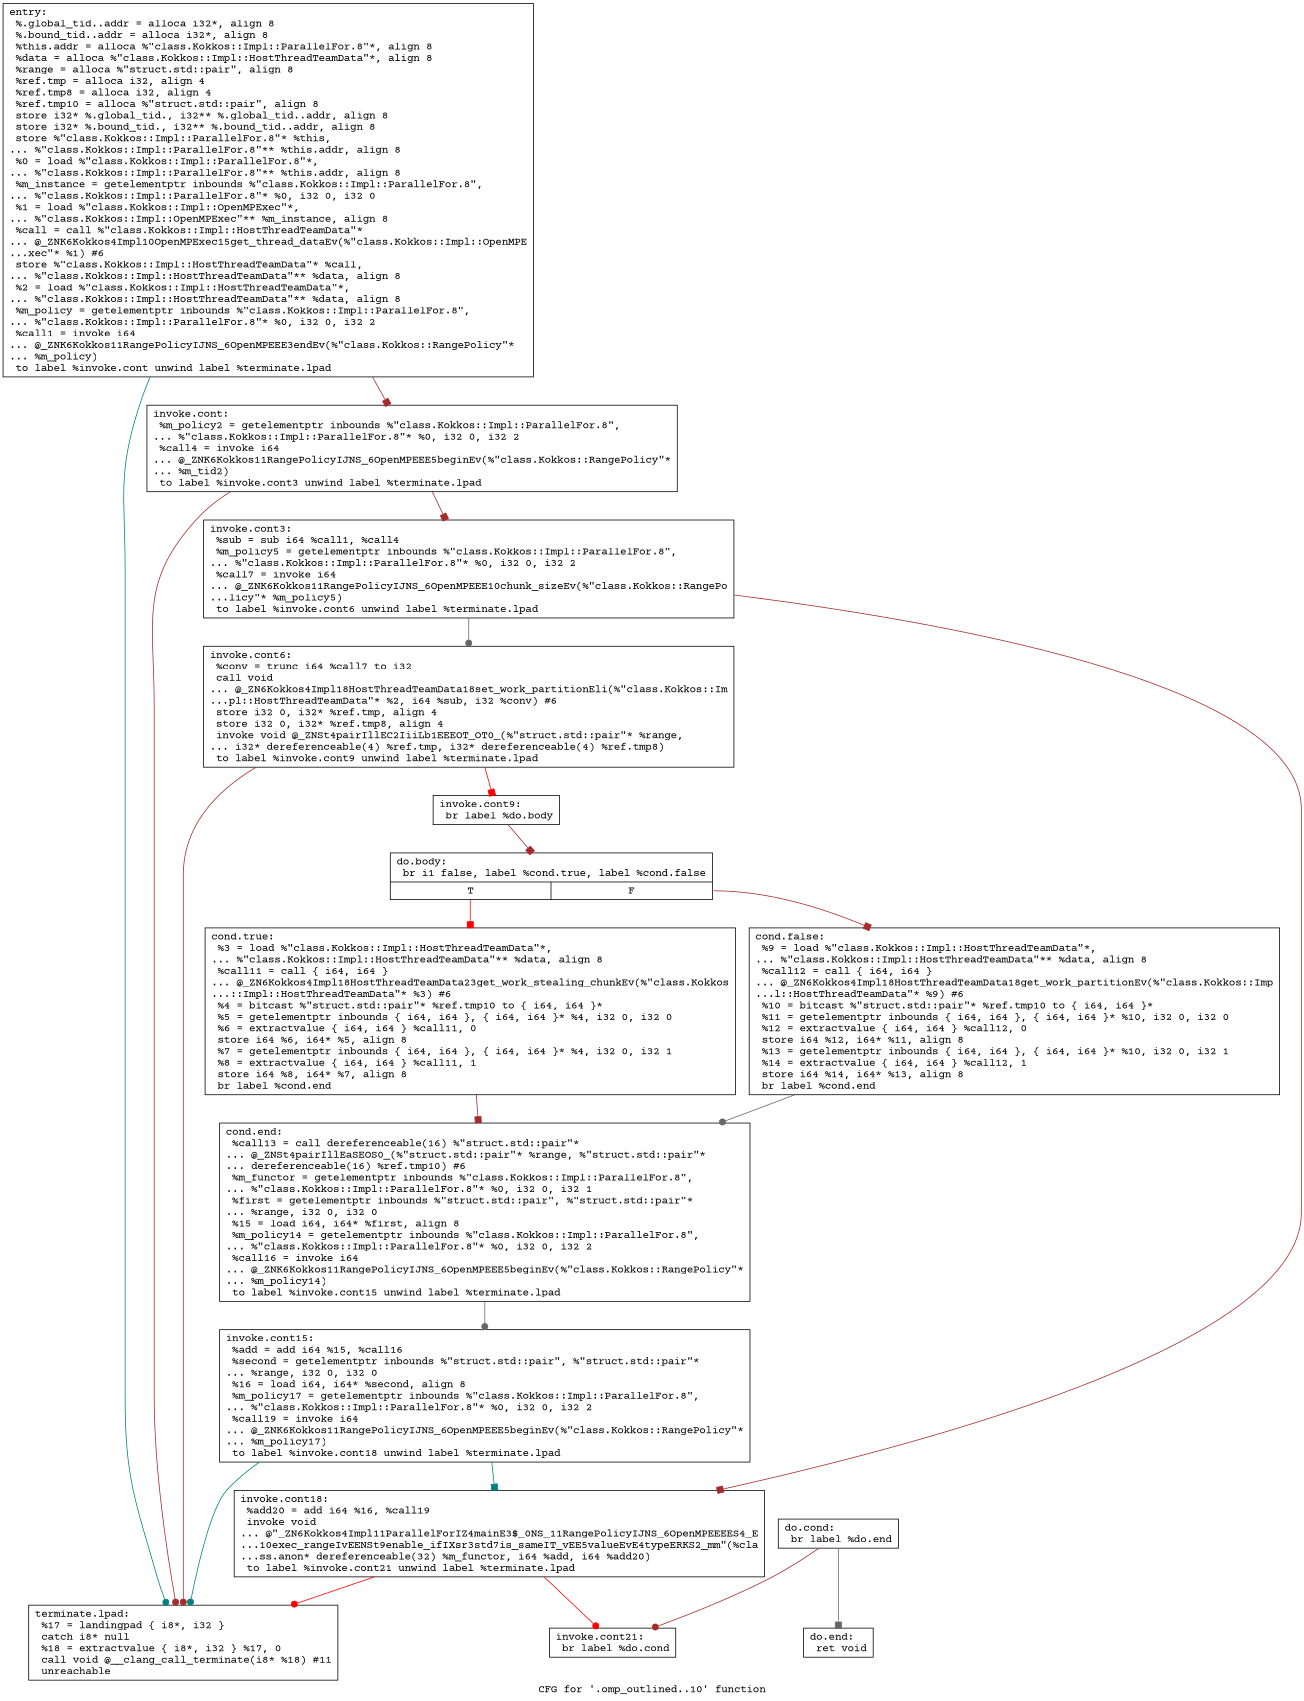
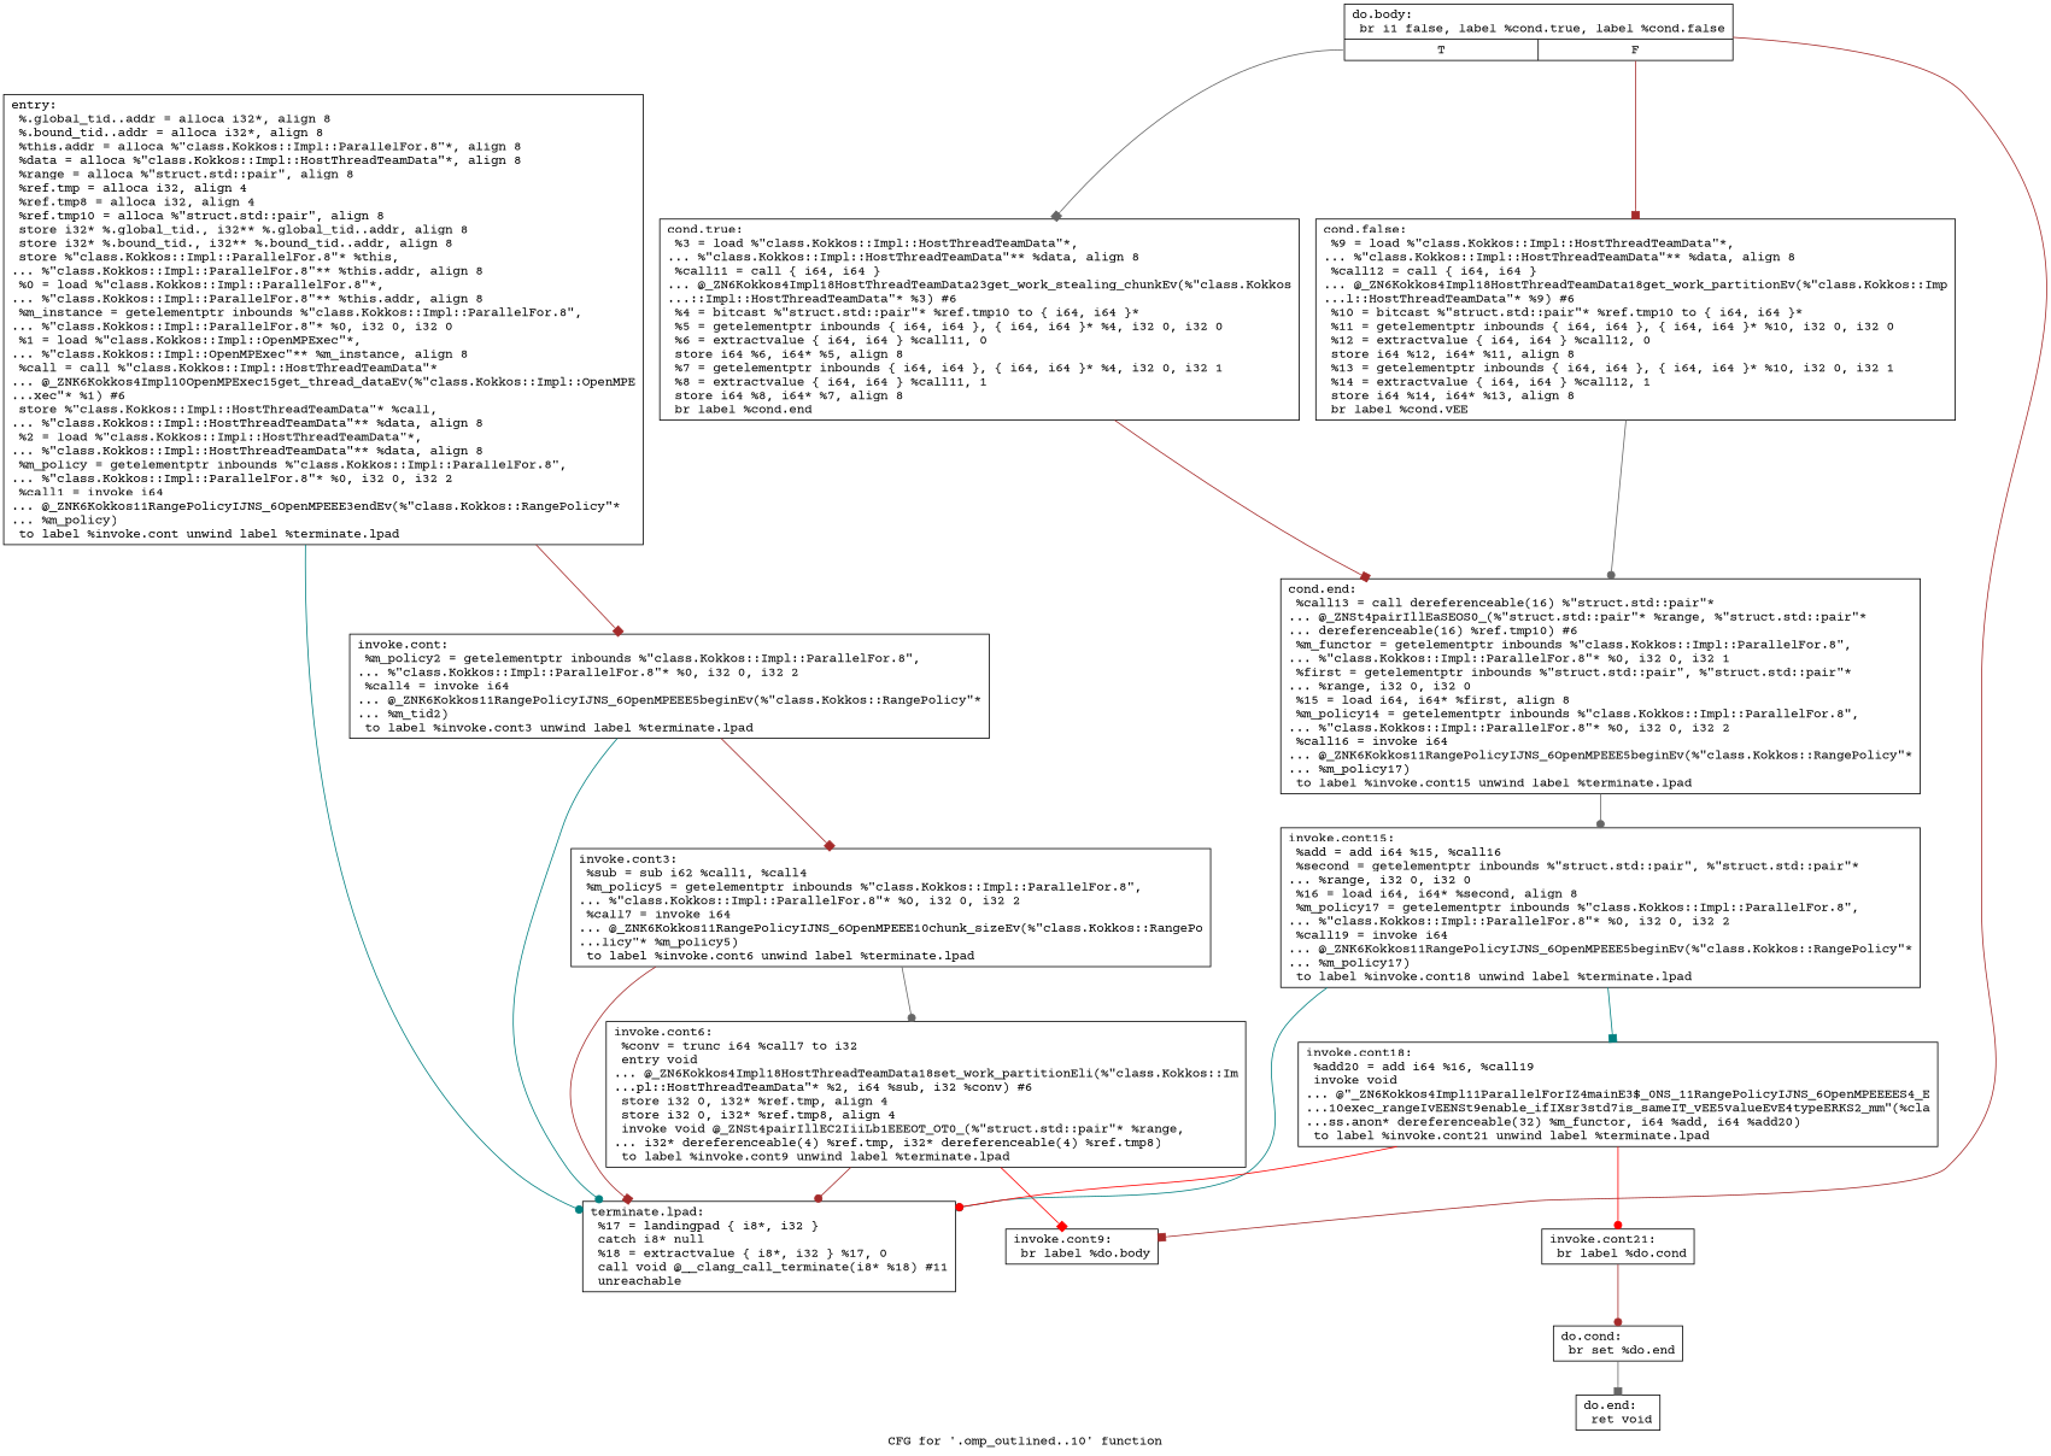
  digraph {
    fontname="Courier Prime"
    label="CFG for '.omp_outlined..10' function"
    node [fontname="Courier Prime" shape=record]
    edge [arrowhead=box color=brown fontname="Courier Prime"]
    n1 [label="{entry:\l  %.global_tid..addr = alloca i32*, align 8\l  %.bound_tid..addr = alloca i32*, align 8\l  %this.addr = alloca %\"class.Kokkos::Impl::ParallelFor.8\"*, align 8\l  %data = alloca %\"class.Kokkos::Impl::HostThreadTeamData\"*, align 8\l  %range = alloca %\"struct.std::pair\", align 8\l  %ref.tmp = alloca i32, align 4\l  %ref.tmp8 = alloca i32, align 4\l  %ref.tmp10 = alloca %\"struct.std::pair\", align 8\l  store i32* %.global_tid., i32** %.global_tid..addr, align 8\l  store i32* %.bound_tid., i32** %.bound_tid..addr, align 8\l  store %\"class.Kokkos::Impl::ParallelFor.8\"* %this,\l... %\"class.Kokkos::Impl::ParallelFor.8\"** %this.addr, align 8\l  %0 = load %\"class.Kokkos::Impl::ParallelFor.8\"*,\l... %\"class.Kokkos::Impl::ParallelFor.8\"** %this.addr, align 8\l  %m_instance = getelementptr inbounds %\"class.Kokkos::Impl::ParallelFor.8\",\l... %\"class.Kokkos::Impl::ParallelFor.8\"* %0, i32 0, i32 0\l  %1 = load %\"class.Kokkos::Impl::OpenMPExec\"*,\l... %\"class.Kokkos::Impl::OpenMPExec\"** %m_instance, align 8\l  %call = call %\"class.Kokkos::Impl::HostThreadTeamData\"*\l... @_ZNK6Kokkos4Impl10OpenMPExec15get_thread_dataEv(%\"class.Kokkos::Impl::OpenMPE\l...xec\"* %1) #6\l  store %\"class.Kokkos::Impl::HostThreadTeamData\"* %call,\l... %\"class.Kokkos::Impl::HostThreadTeamData\"** %data, align 8\l  %2 = load %\"class.Kokkos::Impl::HostThreadTeamData\"*,\l... %\"class.Kokkos::Impl::HostThreadTeamData\"** %data, align 8\l  %m_policy = getelementptr inbounds %\"class.Kokkos::Impl::ParallelFor.8\",\l... %\"class.Kokkos::Impl::ParallelFor.8\"* %0, i32 0, i32 2\l  %call1 = invoke i64\l... @_ZNK6Kokkos11RangePolicyIJNS_6OpenMPEEE3endEv(%\"class.Kokkos::RangePolicy\"*\l... %m_policy)\l          to label %invoke.cont unwind label %terminate.lpad\l}"]
    n2 [label="{invoke.cont:                                      \l  %m_policy2 = getelementptr inbounds %\"class.Kokkos::Impl::ParallelFor.8\",\l... %\"class.Kokkos::Impl::ParallelFor.8\"* %0, i32 0, i32 2\l  %call4 = invoke i64\l... @_ZNK6Kokkos11RangePolicyIJNS_6OpenMPEEE5beginEv(%\"class.Kokkos::RangePolicy\"*\l... %m_tid2)\l          to label %invoke.cont3 unwind label %terminate.lpad\l}"]
    n3 [label="{terminate.lpad:                                   \l  %17 = landingpad \{ i8*, i32 \}\l          catch i8* null\l  %18 = extractvalue \{ i8*, i32 \} %17, 0\l  call void @__clang_call_terminate(i8* %18) #11\l  unreachable\l}"]
-   n4 [label="{invoke.cont3:                                     \l  %sub = sub i64 %call1, %call4\l  %m_policy5 = getelementptr inbounds %\"class.Kokkos::Impl::ParallelFor.8\",\l... %\"class.Kokkos::Impl::ParallelFor.8\"* %0, i32 0, i32 2\l  %call7 = invoke i64\l... @_ZNK6Kokkos11RangePolicyIJNS_6OpenMPEEE10chunk_sizeEv(%\"class.Kokkos::RangePo\l...licy\"* %m_policy5)\l          to label %invoke.cont6 unwind label %terminate.lpad\l}"]
-   n5 [label="{invoke.cont6:                                     \l  %conv = trunc i64 %call7 to i32\l  call void\l... @_ZN6Kokkos4Impl18HostThreadTeamData18set_work_partitionEli(%\"class.Kokkos::Im\l...pl::HostThreadTeamData\"* %2, i64 %sub, i32 %conv) #6\l  store i32 0, i32* %ref.tmp, align 4\l  store i32 0, i32* %ref.tmp8, align 4\l  invoke void @_ZNSt4pairIllEC2IiiLb1EEEOT_OT0_(%\"struct.std::pair\"* %range,\l... i32* dereferenceable(4) %ref.tmp, i32* dereferenceable(4) %ref.tmp8)\l          to label %invoke.cont9 unwind label %terminate.lpad\l}"]
+   n4 [label="{invoke.cont3:                                     \l  %sub = sub i62 %call1, %call4\l  %m_policy5 = getelementptr inbounds %\"class.Kokkos::Impl::ParallelFor.8\",\l... %\"class.Kokkos::Impl::ParallelFor.8\"* %0, i32 0, i32 2\l  %call7 = invoke i64\l... @_ZNK6Kokkos11RangePolicyIJNS_6OpenMPEEE10chunk_sizeEv(%\"class.Kokkos::RangePo\l...licy\"* %m_policy5)\l          to label %invoke.cont6 unwind label %terminate.lpad\l}"]
+   n5 [label="{invoke.cont6:                                     \l  %conv = trunc i64 %call7 to i32\l  entry void\l... @_ZN6Kokkos4Impl18HostThreadTeamData18set_work_partitionEli(%\"class.Kokkos::Im\l...pl::HostThreadTeamData\"* %2, i64 %sub, i32 %conv) #6\l  store i32 0, i32* %ref.tmp, align 4\l  store i32 0, i32* %ref.tmp8, align 4\l  invoke void @_ZNSt4pairIllEC2IiiLb1EEEOT_OT0_(%\"struct.std::pair\"* %range,\l... i32* dereferenceable(4) %ref.tmp, i32* dereferenceable(4) %ref.tmp8)\l          to label %invoke.cont9 unwind label %terminate.lpad\l}"]
    n6 [label="{invoke.cont9:                                     \l  br label %do.body\l}"]
    n7 [label="{do.body:                                          \l  br i1 false, label %cond.true, label %cond.false\l|{<s0>T|<s1>F}}"]
    n8 [label="{cond.true:                                        \l  %3 = load %\"class.Kokkos::Impl::HostThreadTeamData\"*,\l... %\"class.Kokkos::Impl::HostThreadTeamData\"** %data, align 8\l  %call11 = call \{ i64, i64 \}\l... @_ZN6Kokkos4Impl18HostThreadTeamData23get_work_stealing_chunkEv(%\"class.Kokkos\l...::Impl::HostThreadTeamData\"* %3) #6\l  %4 = bitcast %\"struct.std::pair\"* %ref.tmp10 to \{ i64, i64 \}*\l  %5 = getelementptr inbounds \{ i64, i64 \}, \{ i64, i64 \}* %4, i32 0, i32 0\l  %6 = extractvalue \{ i64, i64 \} %call11, 0\l  store i64 %6, i64* %5, align 8\l  %7 = getelementptr inbounds \{ i64, i64 \}, \{ i64, i64 \}* %4, i32 0, i32 1\l  %8 = extractvalue \{ i64, i64 \} %call11, 1\l  store i64 %8, i64* %7, align 8\l  br label %cond.end\l}"]
-   n9 [label="{cond.false:                                       \l  %9 = load %\"class.Kokkos::Impl::HostThreadTeamData\"*,\l... %\"class.Kokkos::Impl::HostThreadTeamData\"** %data, align 8\l  %call12 = call \{ i64, i64 \}\l... @_ZN6Kokkos4Impl18HostThreadTeamData18get_work_partitionEv(%\"class.Kokkos::Imp\l...l::HostThreadTeamData\"* %9) #6\l  %10 = bitcast %\"struct.std::pair\"* %ref.tmp10 to \{ i64, i64 \}*\l  %11 = getelementptr inbounds \{ i64, i64 \}, \{ i64, i64 \}* %10, i32 0, i32 0\l  %12 = extractvalue \{ i64, i64 \} %call12, 0\l  store i64 %12, i64* %11, align 8\l  %13 = getelementptr inbounds \{ i64, i64 \}, \{ i64, i64 \}* %10, i32 0, i32 1\l  %14 = extractvalue \{ i64, i64 \} %call12, 1\l  store i64 %14, i64* %13, align 8\l  br label %cond.end\l}"]
-   n10 [label="{cond.end:                                         \l  %call13 = call dereferenceable(16) %\"struct.std::pair\"*\l... @_ZNSt4pairIllEaSEOS0_(%\"struct.std::pair\"* %range, %\"struct.std::pair\"*\l... dereferenceable(16) %ref.tmp10) #6\l  %m_functor = getelementptr inbounds %\"class.Kokkos::Impl::ParallelFor.8\",\l... %\"class.Kokkos::Impl::ParallelFor.8\"* %0, i32 0, i32 1\l  %first = getelementptr inbounds %\"struct.std::pair\", %\"struct.std::pair\"*\l... %range, i32 0, i32 0\l  %15 = load i64, i64* %first, align 8\l  %m_policy14 = getelementptr inbounds %\"class.Kokkos::Impl::ParallelFor.8\",\l... %\"class.Kokkos::Impl::ParallelFor.8\"* %0, i32 0, i32 2\l  %call16 = invoke i64\l... @_ZNK6Kokkos11RangePolicyIJNS_6OpenMPEEE5beginEv(%\"class.Kokkos::RangePolicy\"*\l... %m_policy14)\l          to label %invoke.cont15 unwind label %terminate.lpad\l}"]
+   n9 [label="{cond.false:                                       \l  %9 = load %\"class.Kokkos::Impl::HostThreadTeamData\"*,\l... %\"class.Kokkos::Impl::HostThreadTeamData\"** %data, align 8\l  %call12 = call \{ i64, i64 \}\l... @_ZN6Kokkos4Impl18HostThreadTeamData18get_work_partitionEv(%\"class.Kokkos::Imp\l...l::HostThreadTeamData\"* %9) #6\l  %10 = bitcast %\"struct.std::pair\"* %ref.tmp10 to \{ i64, i64 \}*\l  %11 = getelementptr inbounds \{ i64, i64 \}, \{ i64, i64 \}* %10, i32 0, i32 0\l  %12 = extractvalue \{ i64, i64 \} %call12, 0\l  store i64 %12, i64* %11, align 8\l  %13 = getelementptr inbounds \{ i64, i64 \}, \{ i64, i64 \}* %10, i32 0, i32 1\l  %14 = extractvalue \{ i64, i64 \} %call12, 1\l  store i64 %14, i64* %13, align 8\l  br label %cond.vEE\l}"]
+   n10 [label="{cond.end:                                         \l  %call13 = call dereferenceable(16) %\"struct.std::pair\"*\l... @_ZNSt4pairIllEaSEOS0_(%\"struct.std::pair\"* %range, %\"struct.std::pair\"*\l... dereferenceable(16) %ref.tmp10) #6\l  %m_functor = getelementptr inbounds %\"class.Kokkos::Impl::ParallelFor.8\",\l... %\"class.Kokkos::Impl::ParallelFor.8\"* %0, i32 0, i32 1\l  %first = getelementptr inbounds %\"struct.std::pair\", %\"struct.std::pair\"*\l... %range, i32 0, i32 0\l  %15 = load i64, i64* %first, align 8\l  %m_policy14 = getelementptr inbounds %\"class.Kokkos::Impl::ParallelFor.8\",\l... %\"class.Kokkos::Impl::ParallelFor.8\"* %0, i32 0, i32 2\l  %call16 = invoke i64\l... @_ZNK6Kokkos11RangePolicyIJNS_6OpenMPEEE5beginEv(%\"class.Kokkos::RangePolicy\"*\l... %m_policy17)\l          to label %invoke.cont15 unwind label %terminate.lpad\l}"]
    n11 [label="{invoke.cont15:                                    \l  %add = add i64 %15, %call16\l  %second = getelementptr inbounds %\"struct.std::pair\", %\"struct.std::pair\"*\l... %range, i32 0, i32 0\l  %16 = load i64, i64* %second, align 8\l  %m_policy17 = getelementptr inbounds %\"class.Kokkos::Impl::ParallelFor.8\",\l... %\"class.Kokkos::Impl::ParallelFor.8\"* %0, i32 0, i32 2\l  %call19 = invoke i64\l... @_ZNK6Kokkos11RangePolicyIJNS_6OpenMPEEE5beginEv(%\"class.Kokkos::RangePolicy\"*\l... %m_policy17)\l          to label %invoke.cont18 unwind label %terminate.lpad\l}"]
    n12 [label="{invoke.cont18:                                    \l  %add20 = add i64 %16, %call19\l  invoke void\l... @\"_ZN6Kokkos4Impl11ParallelForIZ4mainE3$_0NS_11RangePolicyIJNS_6OpenMPEEEES4_E\l...10exec_rangeIvEENSt9enable_ifIXsr3std7is_sameIT_vEE5valueEvE4typeERKS2_mm\"(%cla\l...ss.anon* dereferenceable(32) %m_functor, i64 %add, i64 %add20)\l          to label %invoke.cont21 unwind label %terminate.lpad\l}"]
    n13 [label="{invoke.cont21:                                    \l  br label %do.cond\l}"]
-   n14 [label="{do.cond:                                          \l  br label %do.end\l}"]
+   n14 [label="{do.cond:                                          \l  br set %do.end\l}"]
    n15 [label="{do.end:                                           \l  ret void\l}"]
    n1 -> n2
    n1 -> n3 [arrowhead=dot color=teal]
-   n2 -> n3 [arrowhead=dot]
+   n2 -> n3 [arrowhead=dot color=teal]
    n2 -> n4
-   n4 -> n12
+   n4 -> n3
    n4 -> n5 [arrowhead=dot color=gray40]
    n5 -> n3 [arrowhead=dot]
    n5 -> n6 [color=red]
-   n6 -> n7
-   n7 -> n8 [color=red tailport=s0]
+   n7 -> n6
+   n7 -> n8 [color=gray40 tailport=s0]
    n7 -> n9 [tailport=s1]
    n8 -> n10
    n9 -> n10 [arrowhead=dot color=gray40]
    n10 -> n11 [arrowhead=dot color=gray40]
    n11 -> n3 [arrowhead=dot color=teal]
    n11 -> n12 [color=teal]
    n12 -> n3 [arrowhead=dot color=red]
    n12 -> n13 [arrowhead=dot color=red]
-   n14 -> n13 [arrowhead=dot]
+   n13 -> n14 [arrowhead=dot]
    n14 -> n15 [color=gray40]
  }
